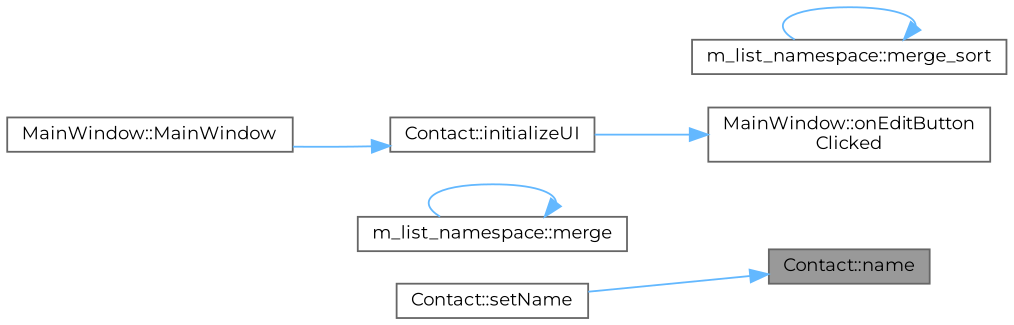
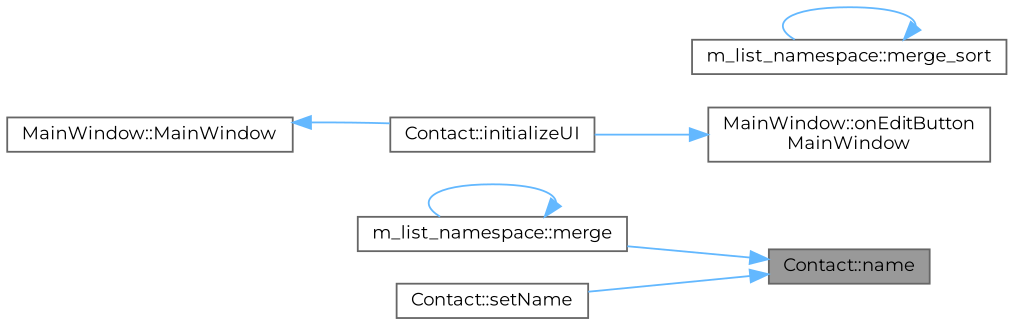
  digraph {
    fontname=Montserrat
    rankdir=RL
    node [color=grey40 fillcolor=white fontname=Montserrat fontsize=10 shape=box style=filled]
    edge [color=steelblue1 dir=back fontname=Montserrat fontsize=10 labelfontname=Helvetica labelfontsize=10 style=solid]
    n1 [color=gray40 fillcolor=grey60 fontcolor=black height=0.2 label="Contact::name" width=0.4]
    n2 [height=0.2 label="m_list_namespace::merge" width=0.4]
    n3 [height=0.2 label="Contact::setName" width=0.4]
-   n4 [height=0.2 label="MainWindow::onEditButton\lClicked" width=0.4]
+   n4 [height=0.2 label="MainWindow::onEditButton\lMainWindow" width=0.4]
    n5 [height=0.2 label="Contact::initializeUI" width=0.4]
    n6 [height=0.2 label="m_list_namespace::merge_sort" width=0.4]
    n7 [height=0.2 label="MainWindow::MainWindow" width=0.4]
+   n1 -> n2
    n1 -> n3
    n2 -> n2
    n4 -> n5
-   n5 -> n7
+   n7 -> n5
    n6 -> n6
  }
